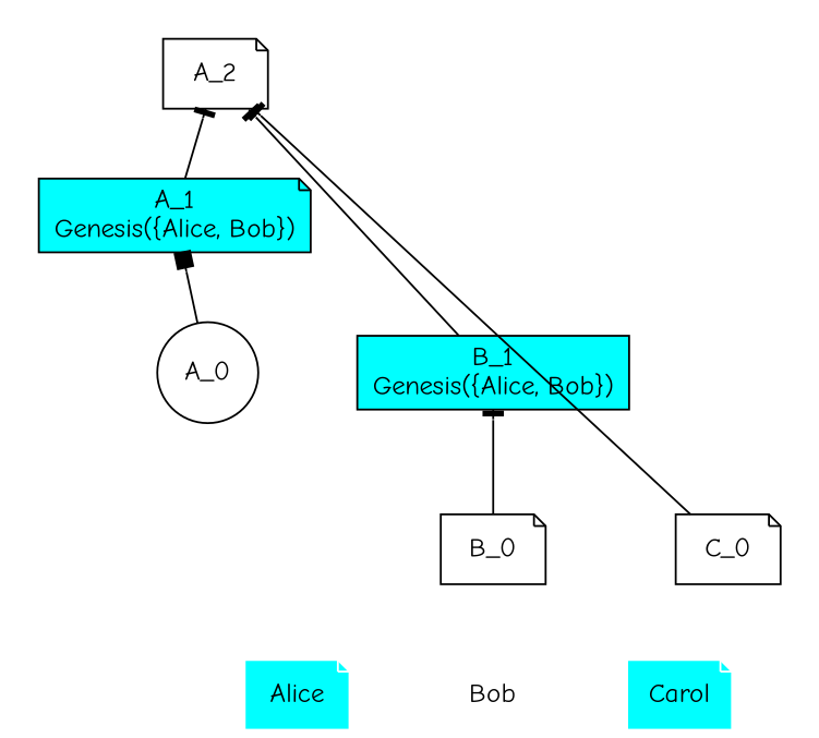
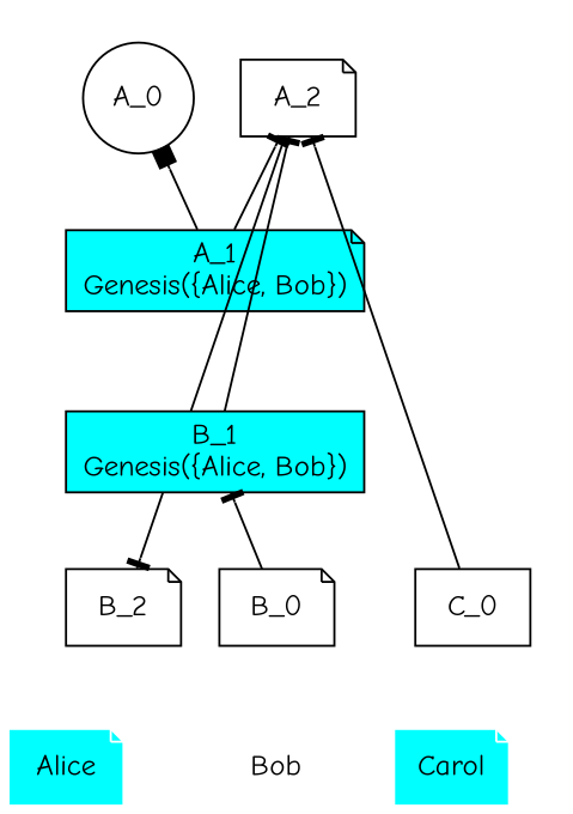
  digraph {
    fontname="Comic Neue"
    rankdir=BT
    splines=false
    style=invis
    node [fillcolor=white fontname="Comic Neue" shape=note]
    edge [fontname="Comic Neue"]
    Alice [color=white fillcolor=cyan style=filled]
    Bob [color=white shape=box style=filled fillcolor=""]
    Carol [color=white fillcolor=cyan style=filled]
    n4 [label=A_0 shape=circle]
    n5 [fillcolor=cyan label="A_1\nGenesis({Alice, Bob})" style=filled]
    n6 [label=A_2]
    n7 [label=B_0]
    n8 [fillcolor=cyan label="B_1\nGenesis({Alice, Bob})" shape=box style=filled]
-   n10 [label=C_0]
+   n9 [label=B_2]
+   n10 [label=C_0 shape=box]
    subgraph sub_1 {
      rank=same
      Alice
      Bob
      Carol
    }
    subgraph cluster_2 {
      label=Alice
      n4
      n5
      n6
    }
    subgraph cluster_3 {
      label=Bob
      n7
      n8
+     n9
    }
    subgraph cluster_4 {
      label=Carol
      n10
    }
    Alice -> Bob [style=invis]
    Alice -> n4 [style=invis]
    Bob -> Carol [style=invis]
    Bob -> n7 [style=invis]
    Carol -> n10 [style=invis]
-   n4 -> n5 [arrowhead=box minlen=1]
+   n5 -> n4 [arrowhead=box minlen=1]
    n5 -> n6 [arrowhead=tee minlen=1]
+   n6 -> n9 [arrowhead=tee constraint=false]
    n7 -> n8 [arrowhead=tee minlen=1]
    n8 -> n6 [arrowhead=tee minlen=2]
    n10 -> n6 [arrowhead=tee constraint=false]
  }
